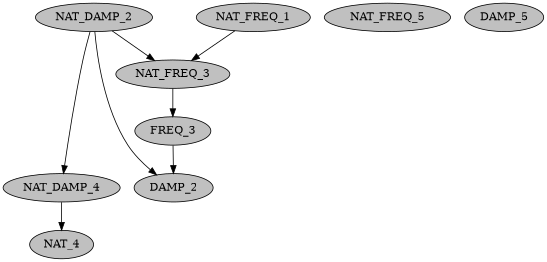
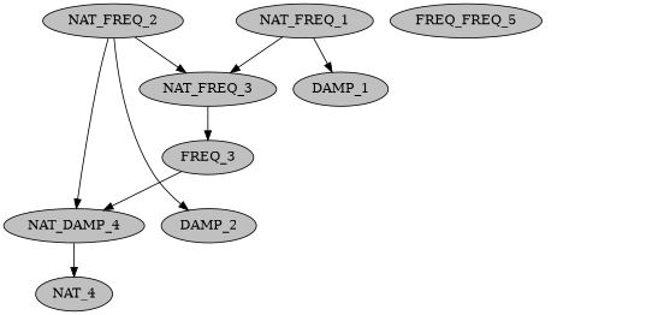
  strict digraph {
    node [fillcolor=gray style=filled]
    NAT_FREQ_1
    NAT_FREQ_3
+   DAMP_1
    n4 [label=FREQ_3]
    DAMP_2
-   NAT_FREQ_2 [label=NAT_DAMP_2]
+   NAT_FREQ_2
    n7 [label=NAT_DAMP_4]
    n8 [label=NAT_4]
-   NAT_FREQ_5
-   DAMP_5
+   NAT_FREQ_5 [label=FREQ_FREQ_5]
    NAT_FREQ_1 -> NAT_FREQ_3
+   NAT_FREQ_1 -> DAMP_1
    NAT_FREQ_3 -> n4
-   n4 -> DAMP_2
+   n4 -> n7
    NAT_FREQ_2 -> NAT_FREQ_3
    NAT_FREQ_2 -> DAMP_2
    NAT_FREQ_2 -> n7
    n7 -> n8
  }
